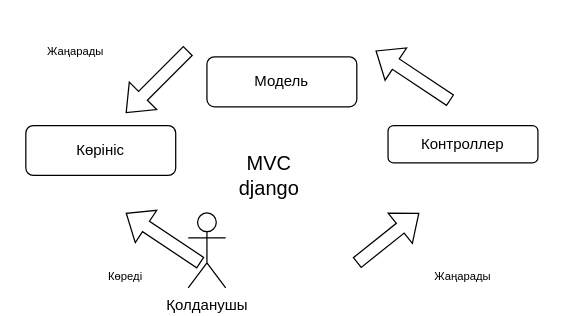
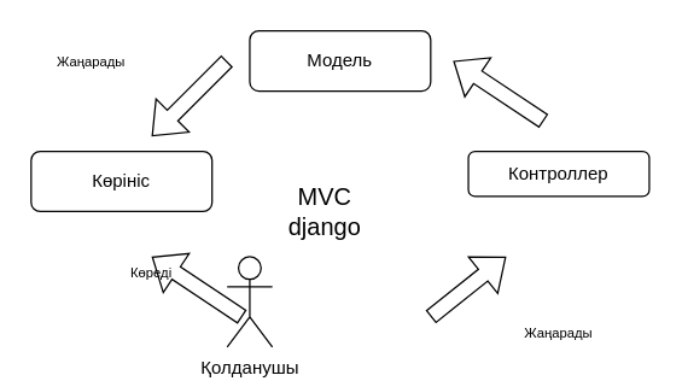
  <mxCell id="0" />
  <mxCell id="1" parent="0" />
- <mxCell id="2" value="Модель" style="rounded=1;whiteSpace=wrap;html=1;" vertex="1" parent="1"><mxGeometry x="165" y="45" width="120" height="40" as="geometry" /></mxCell>
+ <mxCell id="2" value="Модель" style="rounded=1;whiteSpace=wrap;html=1;" vertex="1" parent="1"><mxGeometry x="165" y="20" width="120" height="40" as="geometry" /></mxCell>
  <mxCell id="3" value="Контроллер" style="rounded=1;whiteSpace=wrap;html=1;" vertex="1" parent="1"><mxGeometry x="310" y="100" width="120" height="30" as="geometry" /></mxCell>
  <mxCell id="4" value="Қолданушы" style="shape=umlActor;verticalLabelPosition=bottom;verticalAlign=top;html=1;outlineConnect=0;" vertex="1" parent="1"><mxGeometry x="150" y="170" width="30" height="60" as="geometry" /></mxCell>
  <mxCell id="5" value="Көрініс" style="rounded=1;whiteSpace=wrap;html=1;" vertex="1" parent="1"><mxGeometry x="20" y="100" width="120" height="40" as="geometry" /></mxCell>
  <mxCell id="6" value="&lt;font style=&quot;font-size: 16px;&quot;&gt;MVC&lt;br&gt;django&lt;/font&gt;" style="text;html=1;strokeColor=none;fillColor=none;align=center;verticalAlign=middle;whiteSpace=wrap;rounded=0;" vertex="1" parent="1"><mxGeometry x="185" y="125" width="60" height="30" as="geometry" /></mxCell>
  <mxCell id="7" value="" style="shape=flexArrow;endArrow=classic;html=1;rounded=0;" edge="1" parent="1"><mxGeometry width="50" height="50" relative="1" as="geometry"><mxPoint x="360" y="80" as="sourcePoint" /><mxPoint x="300" y="40" as="targetPoint" /></mxGeometry></mxCell>
  <mxCell id="8" value="" style="shape=flexArrow;endArrow=classic;html=1;rounded=0;" edge="1" parent="1"><mxGeometry width="50" height="50" relative="1" as="geometry"><mxPoint x="285" y="210" as="sourcePoint" /><mxPoint x="335" y="170" as="targetPoint" /></mxGeometry></mxCell>
  <mxCell id="9" value="&lt;font style=&quot;font-size: 9px;&quot;&gt;Жаңарады&lt;/font&gt;" style="text;html=1;strokeColor=none;fillColor=none;align=center;verticalAlign=middle;whiteSpace=wrap;rounded=0;" vertex="1" parent="1"><mxGeometry x="340" y="210" width="60" height="20" as="geometry" /></mxCell>
- <mxCell id="10" value="&lt;font style=&quot;font-size: 9px;&quot;&gt;Көреді&lt;/font&gt;" style="text;html=1;strokeColor=none;fillColor=none;align=center;verticalAlign=middle;whiteSpace=wrap;rounded=0;" vertex="1" parent="1"><mxGeometry x="70" y="210" width="60" height="20" as="geometry" /></mxCell>
+ <mxCell id="10" value="&lt;font style=&quot;font-size: 9px;&quot;&gt;Көреді&lt;/font&gt;" style="text;html=1;strokeColor=none;fillColor=none;align=center;verticalAlign=middle;whiteSpace=wrap;rounded=0;" vertex="1" parent="1"><mxGeometry x="70" y="170" width="60" height="20" as="geometry" /></mxCell>
  <mxCell id="11" value="" style="shape=flexArrow;endArrow=classic;html=1;rounded=0;" edge="1" parent="1"><mxGeometry width="50" height="50" relative="1" as="geometry"><mxPoint x="160" y="210" as="sourcePoint" /><mxPoint x="100" y="170" as="targetPoint" /></mxGeometry></mxCell>
  <mxCell id="12" value="&lt;font style=&quot;font-size: 9px;&quot;&gt;Жаңарады&lt;/font&gt;" style="text;html=1;strokeColor=none;fillColor=none;align=center;verticalAlign=middle;whiteSpace=wrap;rounded=0;" vertex="1" parent="1"><mxGeometry x="30" y="30" width="60" height="20" as="geometry" /></mxCell>
  <mxCell id="13" value="" style="shape=flexArrow;endArrow=classic;html=1;rounded=0;" edge="1" parent="1"><mxGeometry width="50" height="50" relative="1" as="geometry"><mxPoint x="150" y="40" as="sourcePoint" /><mxPoint x="100" y="90" as="targetPoint" /></mxGeometry></mxCell>
